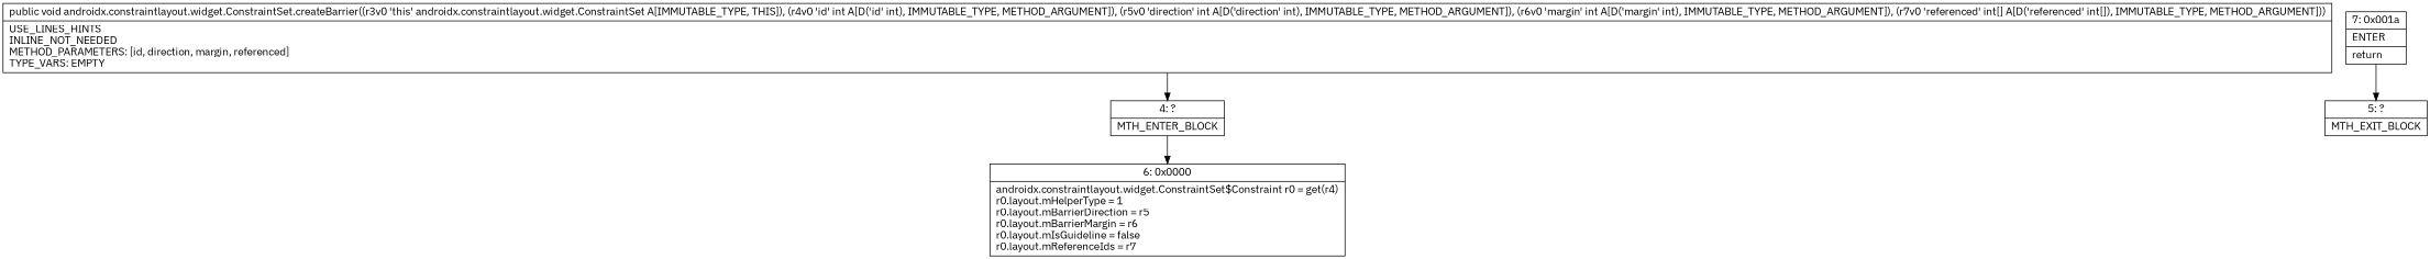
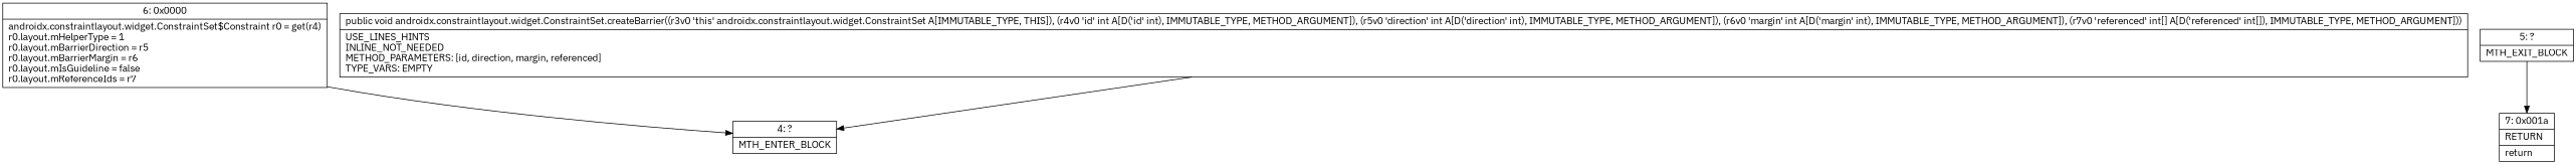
  digraph {
    fontname="IBM Plex Sans"
    node [fontname="IBM Plex Sans" shape=record]
    edge [fontname="IBM Plex Sans"]
    n1 [label="{4\:\ ?|MTH_ENTER_BLOCK\l}"]
    n2 [label="{6\:\ 0x0000|androidx.constraintlayout.widget.ConstraintSet$Constraint r0 = get(r4)\lr0.layout.mHelperType = 1\lr0.layout.mBarrierDirection = r5\lr0.layout.mBarrierMargin = r6\lr0.layout.mIsGuideline = false\lr0.layout.mReferenceIds = r7\l}"]
-   n3 [label="{7\:\ 0x001a|ENTER\l|return\l}"]
+   n3 [label="{7\:\ 0x001a|RETURN\l|return\l}"]
    n4 [label="{5\:\ ?|MTH_EXIT_BLOCK\l}"]
    n5 [label="{public void androidx.constraintlayout.widget.ConstraintSet.createBarrier((r3v0 'this' androidx.constraintlayout.widget.ConstraintSet A[IMMUTABLE_TYPE, THIS]), (r4v0 'id' int A[D('id' int), IMMUTABLE_TYPE, METHOD_ARGUMENT]), (r5v0 'direction' int A[D('direction' int), IMMUTABLE_TYPE, METHOD_ARGUMENT]), (r6v0 'margin' int A[D('margin' int), IMMUTABLE_TYPE, METHOD_ARGUMENT]), (r7v0 'referenced' int[] A[D('referenced' int[]), IMMUTABLE_TYPE, METHOD_ARGUMENT]))  | USE_LINES_HINTS\lINLINE_NOT_NEEDED\lMETHOD_PARAMETERS: [id, direction, margin, referenced]\lTYPE_VARS: EMPTY\l}"]
-   n1 -> n2
-   n3 -> n4
+   n2 -> n1
+   n4 -> n3
    n5 -> n1
  }
